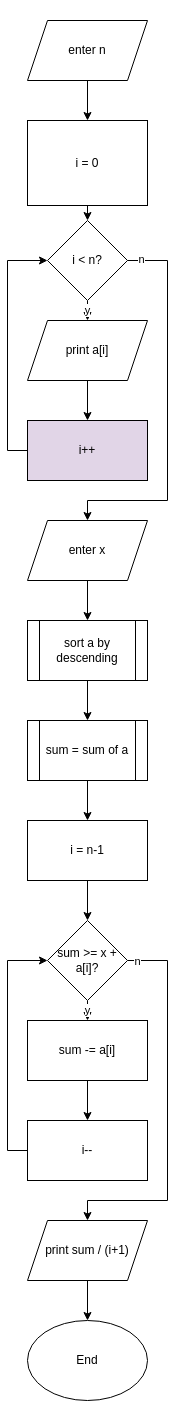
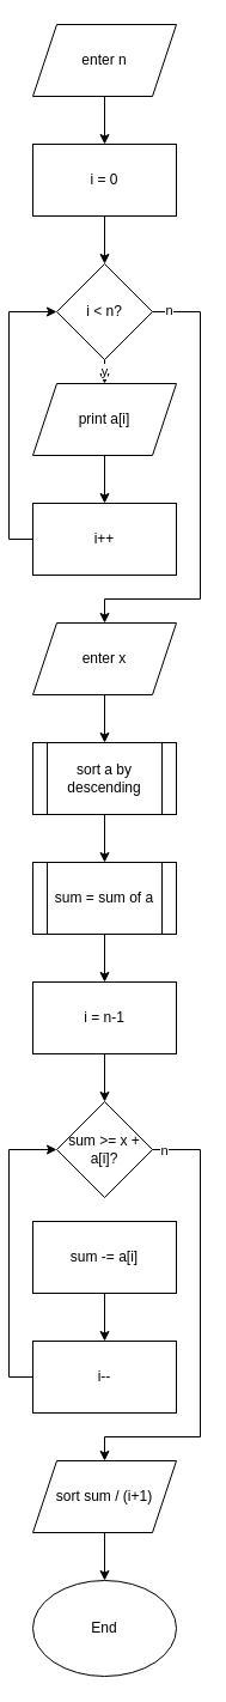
  <mxCell id="0" />
  <mxCell id="1" parent="0" />
  <mxCell id="2" style="edgeStyle=orthogonalEdgeStyle;rounded=0;orthogonalLoop=1;jettySize=auto;html=1;exitX=0.5;exitY=1;exitDx=0;exitDy=0;entryX=0.5;entryY=0;entryDx=0;entryDy=0;" edge="1" parent="1" source="3" target="5"><mxGeometry relative="1" as="geometry" /></mxCell>
  <mxCell id="3" value="enter n" style="shape=parallelogram;perimeter=parallelogramPerimeter;whiteSpace=wrap;html=1;fixedSize=1;" vertex="1" parent="1"><mxGeometry x="20" y="20" width="120" height="60" as="geometry" /></mxCell>
  <mxCell id="4" style="edgeStyle=orthogonalEdgeStyle;rounded=0;orthogonalLoop=1;jettySize=auto;html=1;exitX=0.5;exitY=1;exitDx=0;exitDy=0;entryX=0.5;entryY=0;entryDx=0;entryDy=0;" edge="1" parent="1" source="5" target="7"><mxGeometry relative="1" as="geometry" /></mxCell>
- <mxCell id="5" value="i = 0" style="rounded=0;whiteSpace=wrap;html=1;" vertex="1" parent="1"><mxGeometry x="20" y="120" width="120" height="85" as="geometry" /></mxCell>
+ <mxCell id="5" value="i = 0" style="rounded=0;whiteSpace=wrap;html=1;" vertex="1" parent="1"><mxGeometry x="20" y="120" width="120" height="60" as="geometry" /></mxCell>
  <mxCell id="6" value="y" style="edgeStyle=orthogonalEdgeStyle;rounded=0;orthogonalLoop=1;jettySize=auto;html=1;exitX=0.5;exitY=1;exitDx=0;exitDy=0;entryX=0.5;entryY=0;entryDx=0;entryDy=0;" edge="1" parent="1" source="7" target="9"><mxGeometry relative="1" as="geometry" /></mxCell>
  <mxCell id="7" value="i &amp;lt; n?" style="rhombus;whiteSpace=wrap;html=1;" vertex="1" parent="1"><mxGeometry x="40" y="220" width="80" height="80" as="geometry" /></mxCell>
  <mxCell id="8" style="edgeStyle=orthogonalEdgeStyle;rounded=0;orthogonalLoop=1;jettySize=auto;html=1;exitX=0.5;exitY=1;exitDx=0;exitDy=0;entryX=0.5;entryY=0;entryDx=0;entryDy=0;" edge="1" parent="1" source="9" target="11"><mxGeometry relative="1" as="geometry" /></mxCell>
  <mxCell id="9" value="print a[i]" style="shape=parallelogram;perimeter=parallelogramPerimeter;whiteSpace=wrap;html=1;fixedSize=1;" vertex="1" parent="1"><mxGeometry x="20" y="320" width="120" height="60" as="geometry" /></mxCell>
  <mxCell id="10" style="edgeStyle=orthogonalEdgeStyle;rounded=0;orthogonalLoop=1;jettySize=auto;html=1;exitX=0;exitY=0.5;exitDx=0;exitDy=0;entryX=0;entryY=0.5;entryDx=0;entryDy=0;" edge="1" parent="1" source="11" target="7"><mxGeometry relative="1" as="geometry" /></mxCell>
- <mxCell id="11" value="i++" style="rounded=0;whiteSpace=wrap;html=1;fillColor=#e1d5e7;" vertex="1" parent="1"><mxGeometry x="20" y="420" width="120" height="60" as="geometry" /></mxCell>
+ <mxCell id="11" value="i++" style="rounded=0;whiteSpace=wrap;html=1;" vertex="1" parent="1"><mxGeometry x="20" y="420" width="120" height="60" as="geometry" /></mxCell>
  <mxCell id="12" style="edgeStyle=orthogonalEdgeStyle;rounded=0;orthogonalLoop=1;jettySize=auto;html=1;exitX=0.5;exitY=1;exitDx=0;exitDy=0;entryX=0.5;entryY=0;entryDx=0;entryDy=0;" edge="1" parent="1" source="13" target="15"><mxGeometry relative="1" as="geometry" /></mxCell>
  <mxCell id="13" value="enter x" style="shape=parallelogram;perimeter=parallelogramPerimeter;whiteSpace=wrap;html=1;fixedSize=1;" vertex="1" parent="1"><mxGeometry x="20" y="520" width="120" height="60" as="geometry" /></mxCell>
  <mxCell id="14" style="edgeStyle=orthogonalEdgeStyle;rounded=0;orthogonalLoop=1;jettySize=auto;html=1;exitX=0.5;exitY=1;exitDx=0;exitDy=0;entryX=0.5;entryY=0;entryDx=0;entryDy=0;" edge="1" parent="1" source="15" target="17"><mxGeometry relative="1" as="geometry" /></mxCell>
  <mxCell id="15" value="sort a by descending" style="shape=process;whiteSpace=wrap;html=1;backgroundOutline=1;" vertex="1" parent="1"><mxGeometry x="20" y="620" width="120" height="60" as="geometry" /></mxCell>
  <mxCell id="16" style="edgeStyle=orthogonalEdgeStyle;rounded=0;orthogonalLoop=1;jettySize=auto;html=1;exitX=0.5;exitY=1;exitDx=0;exitDy=0;entryX=0.5;entryY=0;entryDx=0;entryDy=0;" edge="1" parent="1" source="17" target="19"><mxGeometry relative="1" as="geometry" /></mxCell>
  <mxCell id="17" value="sum = sum of a" style="shape=process;whiteSpace=wrap;html=1;backgroundOutline=1;" vertex="1" parent="1"><mxGeometry x="20" y="720" width="120" height="60" as="geometry" /></mxCell>
  <mxCell id="18" style="edgeStyle=orthogonalEdgeStyle;rounded=0;orthogonalLoop=1;jettySize=auto;html=1;exitX=0.5;exitY=1;exitDx=0;exitDy=0;entryX=0.5;entryY=0;entryDx=0;entryDy=0;" edge="1" parent="1" source="19" target="23"><mxGeometry relative="1" as="geometry" /></mxCell>
  <mxCell id="19" value="i = n-1" style="rounded=0;whiteSpace=wrap;html=1;" vertex="1" parent="1"><mxGeometry x="20" y="820" width="120" height="60" as="geometry" /></mxCell>
- <mxCell id="20" value="y" style="edgeStyle=orthogonalEdgeStyle;rounded=0;orthogonalLoop=1;jettySize=auto;html=1;exitX=0.5;exitY=1;exitDx=0;exitDy=0;entryX=0.5;entryY=0;entryDx=0;entryDy=0;" edge="1" parent="1" source="23" target="25"><mxGeometry relative="1" as="geometry" /></mxCell>
  <mxCell id="21" style="edgeStyle=orthogonalEdgeStyle;rounded=0;orthogonalLoop=1;jettySize=auto;html=1;exitX=1;exitY=0.5;exitDx=0;exitDy=0;entryX=0.5;entryY=0;entryDx=0;entryDy=0;" edge="1" parent="1" source="23" target="29"><mxGeometry relative="1" as="geometry"><Array as="points"><mxPoint x="160" y="960" /><mxPoint x="160" y="1200" /><mxPoint x="80" y="1200" /></Array></mxGeometry></mxCell>
  <mxCell id="22" value="n" style="edgeLabel;html=1;align=center;verticalAlign=middle;resizable=0;points=[];" vertex="1" connectable="0" parent="21"><mxGeometry x="-0.953" relative="1" as="geometry"><mxPoint as="offset" /></mxGeometry></mxCell>
  <mxCell id="23" value="sum &amp;gt;= x + a[i]?" style="rhombus;whiteSpace=wrap;html=1;" vertex="1" parent="1"><mxGeometry x="40" y="920" width="80" height="80" as="geometry" /></mxCell>
  <mxCell id="24" style="edgeStyle=orthogonalEdgeStyle;rounded=0;orthogonalLoop=1;jettySize=auto;html=1;exitX=0.5;exitY=1;exitDx=0;exitDy=0;entryX=0.5;entryY=0;entryDx=0;entryDy=0;" edge="1" parent="1" source="25" target="27"><mxGeometry relative="1" as="geometry" /></mxCell>
  <mxCell id="25" value="sum -= a[i]" style="rounded=0;whiteSpace=wrap;html=1;" vertex="1" parent="1"><mxGeometry x="20" y="1020" width="120" height="60" as="geometry" /></mxCell>
  <mxCell id="26" style="edgeStyle=orthogonalEdgeStyle;rounded=0;orthogonalLoop=1;jettySize=auto;html=1;exitX=0;exitY=0.5;exitDx=0;exitDy=0;entryX=0;entryY=0.5;entryDx=0;entryDy=0;" edge="1" parent="1" source="27" target="23"><mxGeometry relative="1" as="geometry" /></mxCell>
  <mxCell id="27" value="i--" style="rounded=0;whiteSpace=wrap;html=1;" vertex="1" parent="1"><mxGeometry x="20" y="1120" width="120" height="60" as="geometry" /></mxCell>
  <mxCell id="28" style="edgeStyle=orthogonalEdgeStyle;rounded=0;orthogonalLoop=1;jettySize=auto;html=1;exitX=0.5;exitY=1;exitDx=0;exitDy=0;entryX=0.5;entryY=0;entryDx=0;entryDy=0;" edge="1" parent="1" source="29" target="30"><mxGeometry relative="1" as="geometry" /></mxCell>
- <mxCell id="29" value="print sum / (i+1)" style="shape=parallelogram;perimeter=parallelogramPerimeter;whiteSpace=wrap;html=1;fixedSize=1;" vertex="1" parent="1"><mxGeometry x="20" y="1220" width="120" height="60" as="geometry" /></mxCell>
+ <mxCell id="29" value="sort sum / (i+1)" style="shape=parallelogram;perimeter=parallelogramPerimeter;whiteSpace=wrap;html=1;fixedSize=1;" vertex="1" parent="1"><mxGeometry x="20" y="1220" width="120" height="60" as="geometry" /></mxCell>
  <mxCell id="30" value="End" style="ellipse;whiteSpace=wrap;html=1;" vertex="1" parent="1"><mxGeometry x="20" y="1320" width="120" height="80" as="geometry" /></mxCell>
  <mxCell id="31" style="edgeStyle=orthogonalEdgeStyle;rounded=0;orthogonalLoop=1;jettySize=auto;html=1;exitX=1;exitY=0.5;exitDx=0;exitDy=0;entryX=0.5;entryY=0;entryDx=0;entryDy=0;" edge="1" parent="1" source="7" target="13"><mxGeometry relative="1" as="geometry"><Array as="points"><mxPoint x="160" y="260" /><mxPoint x="160" y="500" /><mxPoint x="80" y="500" /></Array></mxGeometry></mxCell>
  <mxCell id="32" value="n" style="edgeLabel;html=1;align=center;verticalAlign=middle;resizable=0;points=[];" vertex="1" connectable="0" parent="31"><mxGeometry x="-0.932" y="2" relative="1" as="geometry"><mxPoint as="offset" /></mxGeometry></mxCell>
